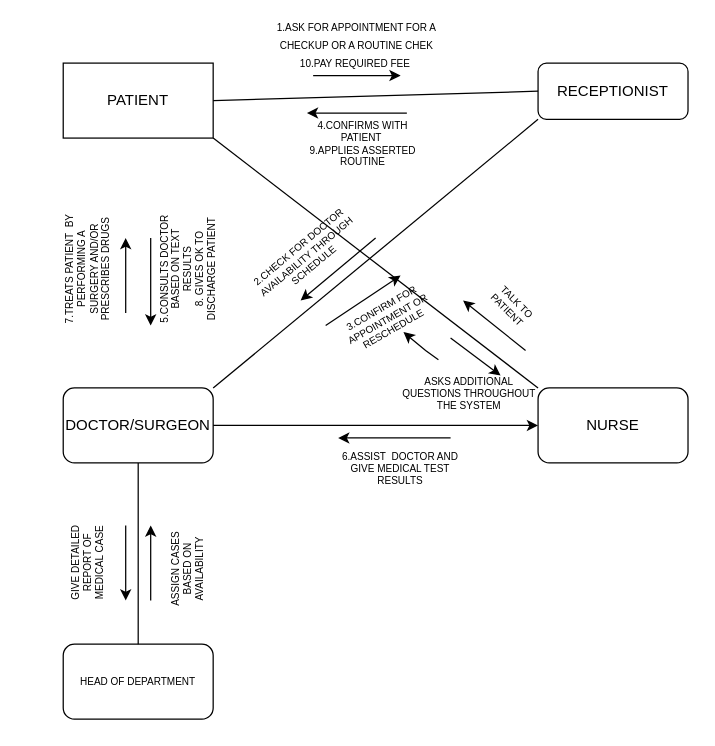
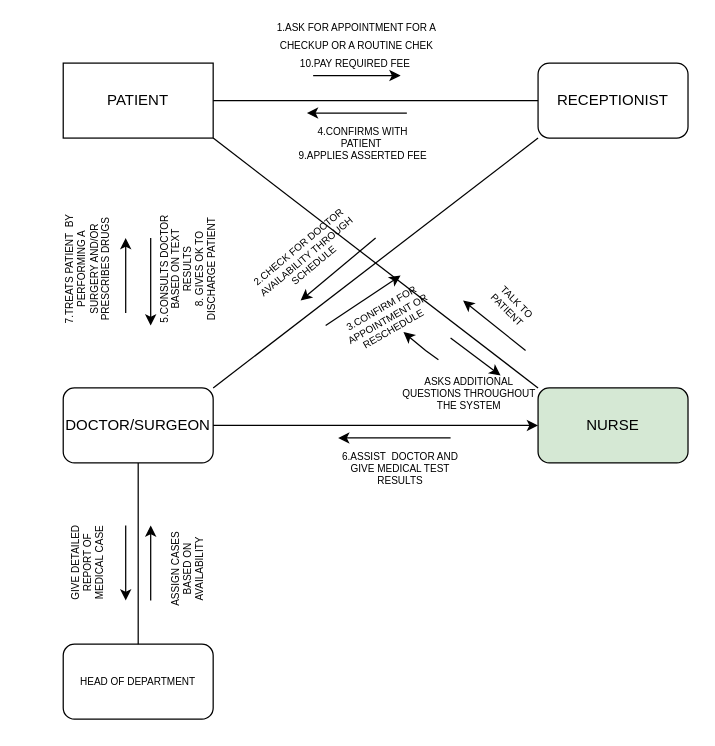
  <mxCell id="0" />
  <mxCell id="1" parent="0" />
  <mxCell id="2" value="PATIENT" style="whiteSpace=wrap;html=1;rounded=0;" vertex="1" parent="1"><mxGeometry x="50" y="50" width="120" height="60" as="geometry" /></mxCell>
- <mxCell id="3" value="RECEPTIONIST" style="rounded=1;whiteSpace=wrap;html=1;" vertex="1" parent="1"><mxGeometry x="430" y="50" width="120" height="45" as="geometry" /></mxCell>
- <mxCell id="4" value="NURSE" style="rounded=1;whiteSpace=wrap;html=1;" vertex="1" parent="1"><mxGeometry x="430" y="310" width="120" height="60" as="geometry" /></mxCell>
+ <mxCell id="3" value="RECEPTIONIST" style="rounded=1;whiteSpace=wrap;html=1;" vertex="1" parent="1"><mxGeometry x="430" y="50" width="120" height="60" as="geometry" /></mxCell>
+ <mxCell id="4" value="NURSE" style="rounded=1;whiteSpace=wrap;html=1;fillColor=#d5e8d4;" vertex="1" parent="1"><mxGeometry x="430" y="310" width="120" height="60" as="geometry" /></mxCell>
  <mxCell id="5" value="DOCTOR/SURGEON" style="rounded=1;whiteSpace=wrap;html=1;" vertex="1" parent="1"><mxGeometry x="50" y="310" width="120" height="60" as="geometry" /></mxCell>
  <mxCell id="6" value="" style="endArrow=none;html=1;rounded=0;exitX=1;exitY=0.5;exitDx=0;exitDy=0;entryX=0;entryY=0.5;entryDx=0;entryDy=0;" edge="1" parent="1" source="2" target="3"><mxGeometry width="50" height="50" relative="1" as="geometry"><mxPoint x="320" y="190" as="sourcePoint" /><mxPoint x="370" y="140" as="targetPoint" /></mxGeometry></mxCell>
  <mxCell id="7" value="" style="endArrow=classic;html=1;rounded=0;exitX=1;exitY=0.5;exitDx=0;exitDy=0;" edge="1" parent="1" source="5" target="4"><mxGeometry width="50" height="50" relative="1" as="geometry"><mxPoint x="320" y="190" as="sourcePoint" /><mxPoint x="370" y="140" as="targetPoint" /></mxGeometry></mxCell>
  <mxCell id="8" value="" style="endArrow=classic;html=1;rounded=0;" edge="1" parent="1"><mxGeometry width="50" height="50" relative="1" as="geometry"><mxPoint x="250" y="60" as="sourcePoint" /><mxPoint x="320" y="60" as="targetPoint" /></mxGeometry></mxCell>
  <mxCell id="9" value="&lt;font style=&quot;font-size: 8px;&quot;&gt;1.ASK FOR APPOINTMENT FOR A CHECKUP OR A ROUTINE CHEK&lt;br&gt;10.PAY REQUIRED FEE&amp;nbsp;&lt;br&gt;&lt;/font&gt;" style="text;html=1;strokeColor=none;fillColor=none;align=center;verticalAlign=middle;whiteSpace=wrap;rounded=0;" vertex="1" parent="1"><mxGeometry x="220" y="20" width="130" height="30" as="geometry" /></mxCell>
  <mxCell id="10" value="" style="endArrow=none;html=1;rounded=0;fontSize=8;exitX=1;exitY=0;exitDx=0;exitDy=0;entryX=0;entryY=1;entryDx=0;entryDy=0;" edge="1" parent="1" source="5" target="3"><mxGeometry width="50" height="50" relative="1" as="geometry"><mxPoint x="320" y="150" as="sourcePoint" /><mxPoint x="370" y="100" as="targetPoint" /></mxGeometry></mxCell>
  <mxCell id="11" value="" style="endArrow=classic;html=1;rounded=0;fontSize=8;" edge="1" parent="1"><mxGeometry width="50" height="50" relative="1" as="geometry"><mxPoint x="300" y="190" as="sourcePoint" /><mxPoint x="240" y="240" as="targetPoint" /></mxGeometry></mxCell>
  <mxCell id="12" value="2.CHECK FOR DOCTOR AVAILABILITY THROUGH SCHEDULE" style="text;html=1;strokeColor=none;fillColor=none;align=center;verticalAlign=middle;whiteSpace=wrap;rounded=0;fontSize=8;rotation=-40;" vertex="1" parent="1"><mxGeometry x="190" y="190" width="110" height="30" as="geometry" /></mxCell>
  <mxCell id="13" value="" style="endArrow=classic;html=1;rounded=0;fontSize=8;" edge="1" parent="1"><mxGeometry width="50" height="50" relative="1" as="geometry"><mxPoint x="260" y="260" as="sourcePoint" /><mxPoint x="320" y="220" as="targetPoint" /></mxGeometry></mxCell>
  <mxCell id="14" value="3.CONFIRM FOR APPOINTMENT OR RESCHEDULE" style="text;html=1;strokeColor=none;fillColor=none;align=center;verticalAlign=middle;whiteSpace=wrap;rounded=0;fontSize=8;rotation=-30;" vertex="1" parent="1"><mxGeometry x="270" y="240" width="80" height="30" as="geometry" /></mxCell>
  <mxCell id="15" value="" style="endArrow=classic;html=1;rounded=0;fontSize=8;" edge="1" parent="1"><mxGeometry width="50" height="50" relative="1" as="geometry"><mxPoint x="360" y="350" as="sourcePoint" /><mxPoint x="270" y="350" as="targetPoint" /></mxGeometry></mxCell>
  <mxCell id="16" value="6.ASSIST&amp;nbsp; DOCTOR AND GIVE MEDICAL TEST RESULTS" style="text;html=1;strokeColor=none;fillColor=none;align=center;verticalAlign=middle;whiteSpace=wrap;rounded=0;fontSize=8;" vertex="1" parent="1"><mxGeometry x="270" y="360" width="100" height="30" as="geometry" /></mxCell>
  <mxCell id="17" value="" style="endArrow=classic;html=1;rounded=0;fontSize=8;" edge="1" parent="1"><mxGeometry width="50" height="50" relative="1" as="geometry"><mxPoint x="100" y="250" as="sourcePoint" /><mxPoint x="100" y="190" as="targetPoint" /></mxGeometry></mxCell>
  <mxCell id="18" value="7.TREATS PATIENT&amp;nbsp; BY PERFORMING A SURGERY AND/OR PRESCRIBES DRUGS" style="text;html=1;strokeColor=none;fillColor=none;align=center;verticalAlign=middle;whiteSpace=wrap;rounded=0;fontSize=8;rotation=-90;" vertex="1" parent="1"><mxGeometry x="20" y="200" width="100" height="30" as="geometry" /></mxCell>
  <mxCell id="19" value="5.CONSULTS DOCTOR BASED ON TEXT RESULTS&lt;br&gt;8. GIVES OK TO DISCHARGE PATIENT" style="text;html=1;strokeColor=none;fillColor=none;align=center;verticalAlign=middle;whiteSpace=wrap;rounded=0;fontSize=8;rotation=-90;" vertex="1" parent="1"><mxGeometry x="100" y="200" width="100" height="30" as="geometry" /></mxCell>
  <mxCell id="20" value="" style="endArrow=classic;html=1;rounded=0;fontSize=8;" edge="1" parent="1"><mxGeometry width="50" height="50" relative="1" as="geometry"><mxPoint x="120" y="190" as="sourcePoint" /><mxPoint x="120" y="260" as="targetPoint" /></mxGeometry></mxCell>
  <mxCell id="21" value="" style="endArrow=classic;html=1;rounded=0;fontSize=8;" edge="1" parent="1"><mxGeometry width="50" height="50" relative="1" as="geometry"><mxPoint x="325" y="90" as="sourcePoint" /><mxPoint x="245" y="90" as="targetPoint" /></mxGeometry></mxCell>
- <mxCell id="22" value="4.CONFIRMS WITH PATIENT&amp;nbsp;&lt;br&gt;9.APPLIES ASSERTED ROUTINE" style="text;html=1;strokeColor=none;fillColor=none;align=center;verticalAlign=middle;whiteSpace=wrap;rounded=0;fontSize=8;" vertex="1" parent="1"><mxGeometry x="235" y="100" width="110" height="30" as="geometry" /></mxCell>
+ <mxCell id="22" value="4.CONFIRMS WITH PATIENT&amp;nbsp;&lt;br&gt;9.APPLIES ASSERTED FEE" style="text;html=1;strokeColor=none;fillColor=none;align=center;verticalAlign=middle;whiteSpace=wrap;rounded=0;fontSize=8;" vertex="1" parent="1"><mxGeometry x="235" y="100" width="110" height="30" as="geometry" /></mxCell>
  <mxCell id="23" value="HEAD OF DEPARTMENT" style="rounded=1;whiteSpace=wrap;html=1;fontSize=8;" vertex="1" parent="1"><mxGeometry x="50" y="515" width="120" height="60" as="geometry" /></mxCell>
  <mxCell id="24" value="" style="endArrow=none;html=1;rounded=0;fontSize=8;exitX=0.5;exitY=0;exitDx=0;exitDy=0;" edge="1" parent="1" source="23"><mxGeometry width="50" height="50" relative="1" as="geometry"><mxPoint x="60" y="420" as="sourcePoint" /><mxPoint x="110" y="370" as="targetPoint" /></mxGeometry></mxCell>
  <mxCell id="25" value="" style="endArrow=classic;html=1;rounded=0;fontSize=8;" edge="1" parent="1"><mxGeometry width="50" height="50" relative="1" as="geometry"><mxPoint x="120" y="480" as="sourcePoint" /><mxPoint x="120" y="420" as="targetPoint" /></mxGeometry></mxCell>
  <mxCell id="26" value="ASSIGN CASES BASED ON AVAILABILITY" style="text;html=1;strokeColor=none;fillColor=none;align=center;verticalAlign=middle;whiteSpace=wrap;rounded=0;fontSize=8;rotation=-90;" vertex="1" parent="1"><mxGeometry x="110" y="440" width="80" height="30" as="geometry" /></mxCell>
  <mxCell id="27" value="" style="endArrow=classic;html=1;rounded=0;fontSize=8;" edge="1" parent="1"><mxGeometry width="50" height="50" relative="1" as="geometry"><mxPoint x="100" y="420" as="sourcePoint" /><mxPoint x="100" y="480" as="targetPoint" /></mxGeometry></mxCell>
  <mxCell id="28" value="GIVE DETAILED REPORT OF MEDICAL CASE" style="text;html=1;strokeColor=none;fillColor=none;align=center;verticalAlign=middle;whiteSpace=wrap;rounded=0;fontSize=8;rotation=-90;" vertex="1" parent="1"><mxGeometry x="30" y="430" width="80" height="40" as="geometry" /></mxCell>
  <mxCell id="29" value="" style="endArrow=none;html=1;rounded=0;fontSize=8;entryX=1;entryY=1;entryDx=0;entryDy=0;" edge="1" parent="1" target="2"><mxGeometry width="50" height="50" relative="1" as="geometry"><mxPoint x="430" y="310" as="sourcePoint" /><mxPoint x="480" y="260" as="targetPoint" /></mxGeometry></mxCell>
  <mxCell id="30" value="" style="endArrow=classic;html=1;rounded=0;fontSize=8;" edge="1" parent="1"><mxGeometry width="50" height="50" relative="1" as="geometry"><mxPoint x="420" y="280" as="sourcePoint" /><mxPoint x="370" y="240" as="targetPoint" /></mxGeometry></mxCell>
  <mxCell id="31" value="TALK TO PATIENT&amp;nbsp;" style="text;html=1;strokeColor=none;fillColor=none;align=center;verticalAlign=middle;whiteSpace=wrap;rounded=0;fontSize=8;rotation=45;" vertex="1" parent="1"><mxGeometry x="380" y="230" width="60" height="30" as="geometry" /></mxCell>
  <mxCell id="32" value="" style="endArrow=classic;html=1;rounded=0;fontSize=8;" edge="1" parent="1"><mxGeometry width="50" height="50" relative="1" as="geometry"><mxPoint x="360" y="270" as="sourcePoint" /><mxPoint x="400" y="300" as="targetPoint" /></mxGeometry></mxCell>
  <mxCell id="33" value="" style="edgeStyle=none;rounded=0;orthogonalLoop=1;jettySize=auto;html=1;fontSize=8;" edge="1" parent="1" target="14"><mxGeometry relative="1" as="geometry"><mxPoint x="350.251" y="287.322" as="sourcePoint" /><Array as="points"><mxPoint x="340" y="280" /></Array></mxGeometry></mxCell>
  <mxCell id="34" value="ASKS ADDITIONAL QUESTIONS THROUGHOUT THE SYSTEM" style="text;html=1;strokeColor=none;fillColor=none;align=center;verticalAlign=middle;whiteSpace=wrap;rounded=0;fontSize=8;" vertex="1" parent="1"><mxGeometry x="320" y="300" width="110" height="30" as="geometry" /></mxCell>
